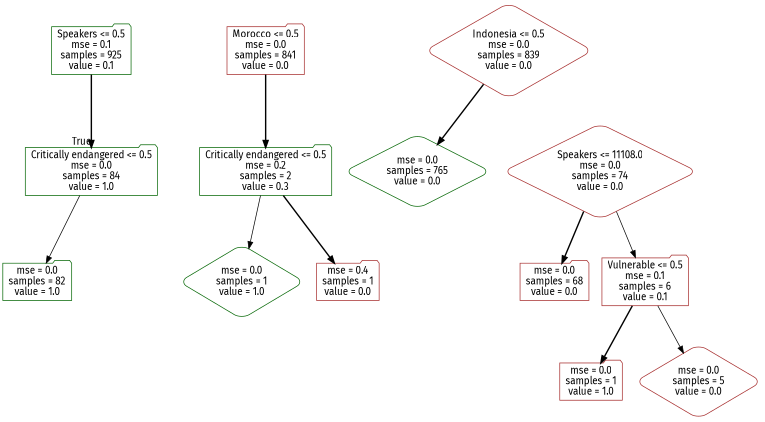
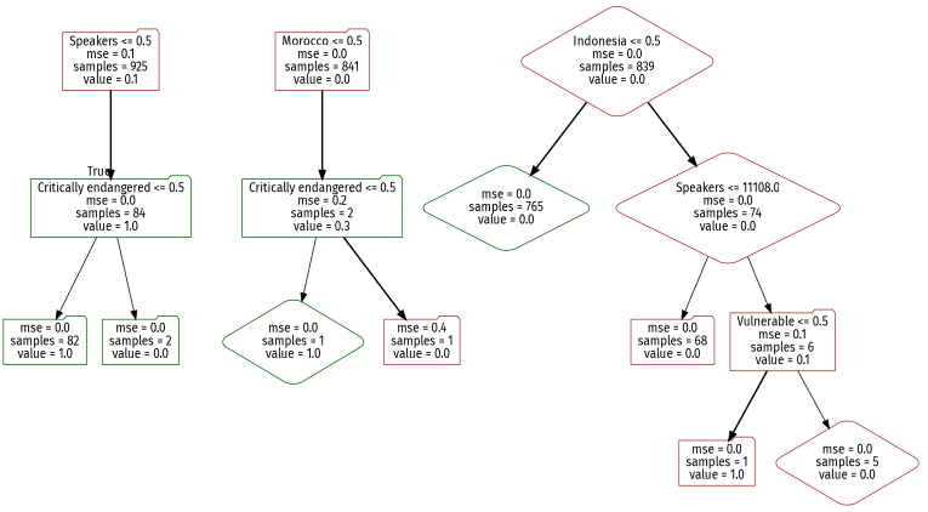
  digraph {
    fontname="Fira Sans"
    node [color=brown fontname="Fira Sans" shape=folder style=rounded]
    edge [fontname="Fira Sans" style=bold]
-   n1 [color=darkgreen label="Speakers <= 0.5\nmse = 0.1\nsamples = 925\nvalue = 0.1"]
+   n1 [label="Speakers <= 0.5\nmse = 0.1\nsamples = 925\nvalue = 0.1"]
    n2 [color=darkgreen label="Critically endangered <= 0.5\nmse = 0.0\nsamples = 84\nvalue = 1.0"]
    n3 [color=darkgreen label="mse = 0.0\nsamples = 82\nvalue = 1.0"]
+   n4 [color=darkgreen label="mse = 0.0\nsamples = 2\nvalue = 0.0"]
    n5 [label="Morocco <= 0.5\nmse = 0.0\nsamples = 841\nvalue = 0.0"]
    n6 [color=darkgreen label="Critically endangered <= 0.5\nmse = 0.2\nsamples = 2\nvalue = 0.3"]
    n7 [label="Indonesia <= 0.5\nmse = 0.0\nsamples = 839\nvalue = 0.0" shape=diamond]
    n8 [color=darkgreen label="mse = 0.0\nsamples = 765\nvalue = 0.0" shape=diamond]
    n9 [label="Speakers <= 11108.0\nmse = 0.0\nsamples = 74\nvalue = 0.0" shape=diamond]
    n10 [color=darkgreen label="mse = 0.0\nsamples = 1\nvalue = 1.0" shape=diamond]
    n11 [label="mse = 0.4\nsamples = 1\nvalue = 0.0"]
    n12 [label="mse = 0.0\nsamples = 68\nvalue = 0.0"]
    n13 [label="Vulnerable <= 0.5\nmse = 0.1\nsamples = 6\nvalue = 0.1"]
    n14 [label="mse = 0.0\nsamples = 1\nvalue = 1.0"]
    n15 [label="mse = 0.0\nsamples = 5\nvalue = 0.0" shape=diamond]
    n1 -> n2 [headlabel=True labelangle=45 labeldistance=2.5]
    n2 -> n3 [style=solid]
+   n2 -> n4 [style=solid]
    n5 -> n6
    n6 -> n10 [style=solid]
    n6 -> n11
    n7 -> n8
-   n9 -> n12
+   n7 -> n9
+   n9 -> n12 [style=solid]
    n9 -> n13 [style=solid]
    n13 -> n14
    n13 -> n15 [style=solid]
  }
